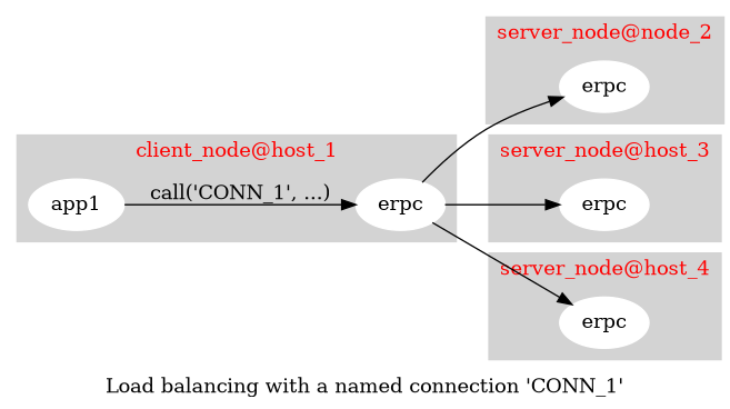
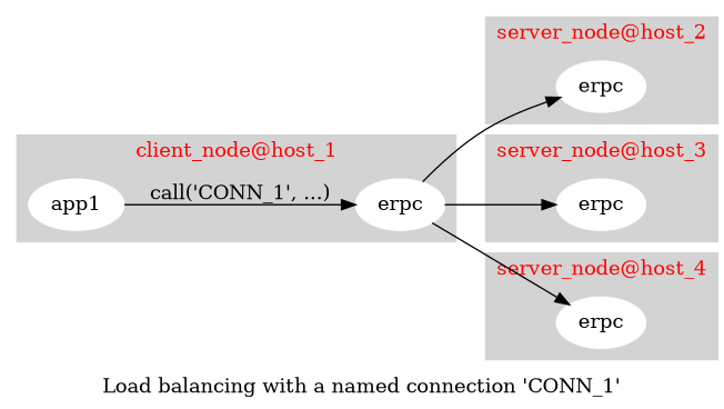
  digraph {
    label="Load balancing with a named connection 'CONN_1'"
    rankdir=LR
    node [color=white style=filled]
    n1 [label=erpc]
    n2 [label=erpc]
    app1
    n4 [label=erpc]
    n5 [label=erpc]
    subgraph cluster_1 {
      color=lightgrey
      fontcolor=red
-     label="server_node@node_2"
+     label="server_node@host_2"
      style=filled
      n1
    }
    subgraph cluster_2 {
      color=lightgrey
      fontcolor=red
      label="client_node@host_1"
      style=filled
      n2
      app1
    }
    subgraph cluster_3 {
      color=lightgrey
      fontcolor=red
      label="server_node@host_3"
      style=filled
      n4
    }
    subgraph cluster_4 {
      color=lightgrey
      fontcolor=red
      label="server_node@host_4"
      style=filled
      n5
    }
    n2 -> n1
    n2 -> n4
    n2 -> n5
    app1 -> n2 [label="call('CONN_1', ...)"]
  }
